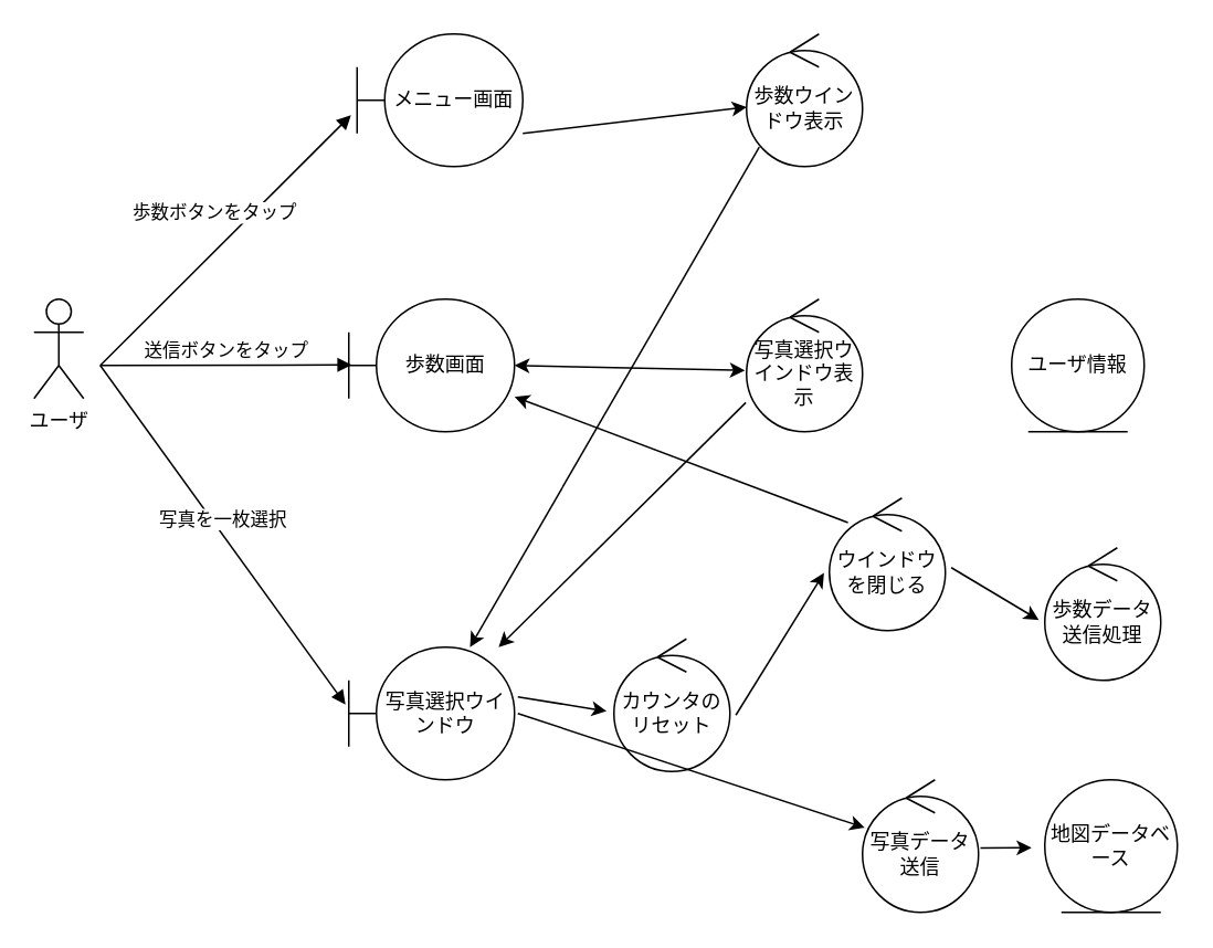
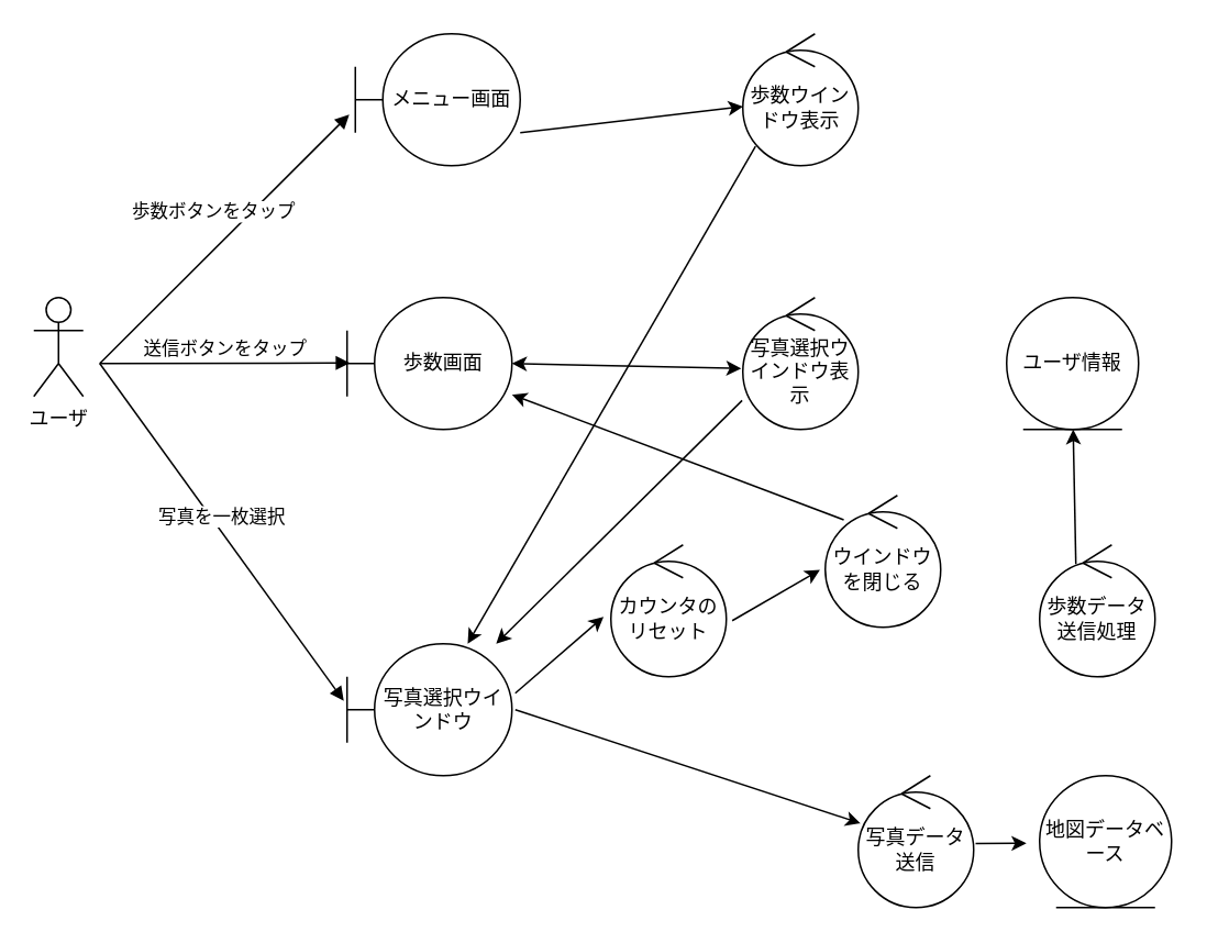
  <mxCell id="0" />
  <mxCell id="1" parent="0" />
  <mxCell id="2" value="ユーザ" style="shape=umlActor;verticalLabelPosition=bottom;verticalAlign=top;html=1;outlineConnect=0;" vertex="1" parent="1"><mxGeometry x="20" y="180" width="30" height="60" as="geometry" /></mxCell>
  <mxCell id="3" value="メニュー画面" style="shape=umlBoundary;whiteSpace=wrap;html=1;" vertex="1" parent="1"><mxGeometry x="215" y="20" width="100" height="80" as="geometry" /></mxCell>
  <mxCell id="4" value="歩数ボタンをタップ" style="html=1;verticalAlign=bottom;endArrow=block;entryX=-0.037;entryY=0.613;entryDx=0;entryDy=0;entryPerimeter=0;" edge="1" parent="1" target="3"><mxGeometry y="10" width="80" relative="1" as="geometry"><mxPoint x="60" y="220" as="sourcePoint" /><mxPoint x="160" y="290" as="targetPoint" /><mxPoint as="offset" /></mxGeometry></mxCell>
  <mxCell id="5" value="歩数ウインドウ表示" style="ellipse;shape=umlControl;whiteSpace=wrap;html=1;" vertex="1" parent="1"><mxGeometry x="450" y="20" width="70" height="80" as="geometry" /></mxCell>
  <mxCell id="6" value="歩数画面" style="shape=umlBoundary;whiteSpace=wrap;html=1;" vertex="1" parent="1"><mxGeometry x="210" y="180" width="100" height="80" as="geometry" /></mxCell>
  <mxCell id="7" value="" style="endArrow=classic;html=1;exitX=1;exitY=0.75;exitDx=0;exitDy=0;exitPerimeter=0;" edge="1" parent="1" source="3" target="5"><mxGeometry width="50" height="50" relative="1" as="geometry"><mxPoint x="470" y="320" as="sourcePoint" /><mxPoint x="520" y="270" as="targetPoint" /></mxGeometry></mxCell>
  <mxCell id="8" value="" style="endArrow=classic;html=1;exitX=0.11;exitY=0.854;exitDx=0;exitDy=0;exitPerimeter=0;" edge="1" parent="1" source="5" target="14"><mxGeometry width="50" height="50" relative="1" as="geometry"><mxPoint x="470" y="320" as="sourcePoint" /><mxPoint x="520" y="270" as="targetPoint" /></mxGeometry></mxCell>
  <mxCell id="9" value="送信ボタンをタップ" style="html=1;verticalAlign=bottom;endArrow=block;entryX=0.017;entryY=0.496;entryDx=0;entryDy=0;entryPerimeter=0;" edge="1" parent="1" target="6"><mxGeometry width="80" relative="1" as="geometry"><mxPoint x="60" y="220" as="sourcePoint" /><mxPoint x="530" y="290" as="targetPoint" /></mxGeometry></mxCell>
  <mxCell id="10" value="" style="endArrow=classic;startArrow=classic;html=1;exitX=1;exitY=0.5;exitDx=0;exitDy=0;exitPerimeter=0;entryX=-0.014;entryY=0.538;entryDx=0;entryDy=0;entryPerimeter=0;" edge="1" parent="1" source="6"><mxGeometry width="50" height="50" relative="1" as="geometry"><mxPoint x="470" y="320" as="sourcePoint" /><mxPoint x="449.02" y="223.04" as="targetPoint" /></mxGeometry></mxCell>
  <mxCell id="11" value="ユーザ情報" style="ellipse;shape=umlEntity;whiteSpace=wrap;html=1;" vertex="1" parent="1"><mxGeometry x="610" y="180" width="80" height="80" as="geometry" /></mxCell>
  <mxCell id="12" value="写真選択ウインドウ表示&lt;br&gt;" style="ellipse;shape=umlControl;whiteSpace=wrap;html=1;" vertex="1" parent="1"><mxGeometry x="450" y="180" width="70" height="80" as="geometry" /></mxCell>
  <mxCell id="13" value="" style="endArrow=classic;html=1;exitX=-0.006;exitY=0.78;exitDx=0;exitDy=0;exitPerimeter=0;" edge="1" parent="1" source="12" target="14"><mxGeometry width="50" height="50" relative="1" as="geometry"><mxPoint x="340" y="210" as="sourcePoint" /><mxPoint x="310" y="310" as="targetPoint" /></mxGeometry></mxCell>
  <mxCell id="14" value="写真選択ウインドウ" style="shape=umlBoundary;whiteSpace=wrap;html=1;" vertex="1" parent="1"><mxGeometry x="210" y="390" width="100" height="80" as="geometry" /></mxCell>
  <mxCell id="15" value="写真を一枚選択" style="html=1;verticalAlign=bottom;endArrow=block;entryX=-0.02;entryY=0.433;entryDx=0;entryDy=0;entryPerimeter=0;" edge="1" parent="1" target="14"><mxGeometry width="80" relative="1" as="geometry"><mxPoint x="60" y="220" as="sourcePoint" /><mxPoint x="400" y="270" as="targetPoint" /></mxGeometry></mxCell>
  <mxCell id="16" value="写真データ送信" style="ellipse;shape=umlControl;whiteSpace=wrap;html=1;" vertex="1" parent="1"><mxGeometry x="520" y="470" width="70" height="80" as="geometry" /></mxCell>
- <mxCell id="17" value="カウンタのリセット" style="ellipse;shape=umlControl;whiteSpace=wrap;html=1;" vertex="1" parent="1"><mxGeometry x="370" y="385" width="70" height="80" as="geometry" /></mxCell>
+ <mxCell id="17" value="カウンタのリセット" style="ellipse;shape=umlControl;whiteSpace=wrap;html=1;" vertex="1" parent="1"><mxGeometry x="370" y="330" width="70" height="80" as="geometry" /></mxCell>
  <mxCell id="18" value="" style="endArrow=classic;html=1;entryX=-0.063;entryY=0.545;entryDx=0;entryDy=0;entryPerimeter=0;" edge="1" parent="1" target="17"><mxGeometry width="50" height="50" relative="1" as="geometry"><mxPoint x="312" y="420" as="sourcePoint" /><mxPoint x="390" y="320" as="targetPoint" /></mxGeometry></mxCell>
  <mxCell id="19" value="" style="endArrow=classic;html=1;exitX=1.02;exitY=0.5;exitDx=0;exitDy=0;exitPerimeter=0;" edge="1" parent="1" source="14" target="16"><mxGeometry width="50" height="50" relative="1" as="geometry"><mxPoint x="340" y="370" as="sourcePoint" /><mxPoint x="390" y="320" as="targetPoint" /></mxGeometry></mxCell>
  <mxCell id="20" value="ウインドウを閉じる" style="ellipse;shape=umlControl;whiteSpace=wrap;html=1;" vertex="1" parent="1"><mxGeometry x="500" y="300" width="70" height="80" as="geometry" /></mxCell>
  <mxCell id="21" value="" style="endArrow=classic;html=1;exitX=1.051;exitY=0.575;exitDx=0;exitDy=0;exitPerimeter=0;entryX=-0.046;entryY=0.565;entryDx=0;entryDy=0;entryPerimeter=0;" edge="1" parent="1" source="17" target="20"><mxGeometry width="50" height="50" relative="1" as="geometry"><mxPoint x="340" y="370" as="sourcePoint" /><mxPoint x="390" y="320" as="targetPoint" /></mxGeometry></mxCell>
  <mxCell id="22" value="" style="endArrow=classic;html=1;exitX=0.16;exitY=0.185;exitDx=0;exitDy=0;exitPerimeter=0;" edge="1" parent="1" source="20" target="6"><mxGeometry width="50" height="50" relative="1" as="geometry"><mxPoint x="340" y="370" as="sourcePoint" /><mxPoint x="390" y="320" as="targetPoint" /></mxGeometry></mxCell>
  <mxCell id="23" value="" style="endArrow=classic;html=1;exitX=1.017;exitY=0.515;exitDx=0;exitDy=0;exitPerimeter=0;" edge="1" parent="1" source="16"><mxGeometry width="50" height="50" relative="1" as="geometry"><mxPoint x="340" y="370" as="sourcePoint" /><mxPoint x="622" y="511" as="targetPoint" /></mxGeometry></mxCell>
  <mxCell id="24" value="歩数データ送信処理" style="ellipse;shape=umlControl;whiteSpace=wrap;html=1;" vertex="1" parent="1"><mxGeometry x="630" y="330" width="70" height="80" as="geometry" /></mxCell>
- <mxCell id="26" value="" style="endArrow=classic;html=1;exitX=1.051;exitY=0.525;exitDx=0;exitDy=0;exitPerimeter=0;entryX=-0.051;entryY=0.545;entryDx=0;entryDy=0;entryPerimeter=0;" edge="1" parent="1" source="20" target="24"><mxGeometry width="50" height="50" relative="1" as="geometry"><mxPoint x="340" y="290" as="sourcePoint" /><mxPoint x="390" y="240" as="targetPoint" /></mxGeometry></mxCell>
+ <mxCell id="25" value="" style="endArrow=classic;html=1;exitX=0.314;exitY=0.145;exitDx=0;exitDy=0;exitPerimeter=0;" edge="1" parent="1" source="24" target="11"><mxGeometry width="50" height="50" relative="1" as="geometry"><mxPoint x="340" y="290" as="sourcePoint" /><mxPoint x="390" y="240" as="targetPoint" /></mxGeometry></mxCell>
  <mxCell id="27" value="地図データベース" style="ellipse;shape=umlEntity;whiteSpace=wrap;html=1;" vertex="1" parent="1"><mxGeometry x="630" y="470" width="80" height="80" as="geometry" /></mxCell>
